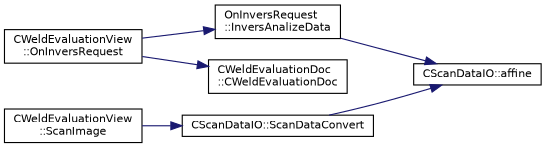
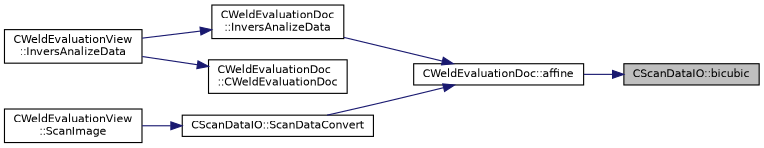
  digraph {
    rankdir=RL
    node [color=black fillcolor=white fontname=Helvetica fontsize=10 shape=record style=filled]
    edge [color=midnightblue dir=back fontname=Helvetica fontsize=10 labelfontname=Helvetica labelfontsize=10 style=solid]
-   n2 [height=0.2 label="CScanDataIO::affine" width=0.4]
-   n3 [height=0.2 label="OnInversRequest\l::InversAnalizeData" width=0.4]
+   n1 [fillcolor=grey75 fontcolor=black height=0.2 label="CScanDataIO::bicubic" width=0.4]
+   n2 [height=0.2 label="CWeldEvaluationDoc::affine" width=0.4]
+   n3 [height=0.2 label="CWeldEvaluationDoc\l::InversAnalizeData" width=0.4]
    n4 [height=0.2 label="CScanDataIO::ScanDataConvert" width=0.4]
    n5 [height=0.2 label="CWeldEvaluationView\l::ScanImage" width=0.4]
-   n6 [height=0.2 label="CWeldEvaluationView\l::OnInversRequest" width=0.4]
+   n6 [height=0.2 label="CWeldEvaluationView\l::InversAnalizeData" width=0.4]
    n7 [height=0.2 label="CWeldEvaluationDoc\l::CWeldEvaluationDoc" width=0.4]
+   n1 -> n2
    n2 -> n3
    n2 -> n4
    n3 -> n6
    n4 -> n5
    n7 -> n6
  }
